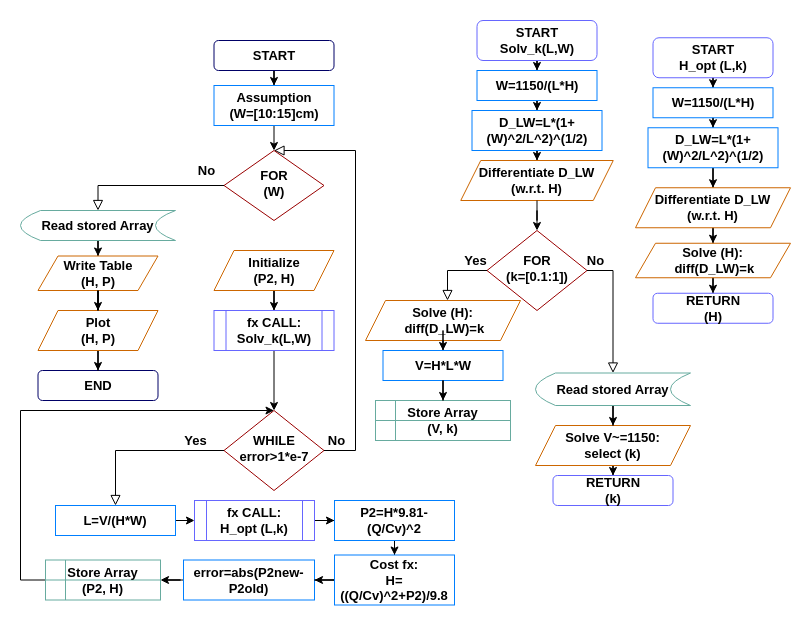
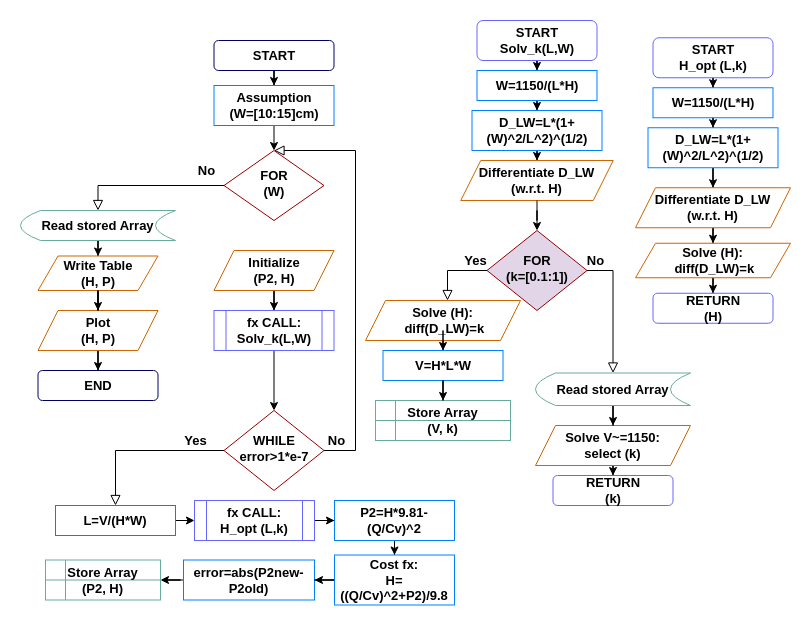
  <mxCell id="0" />
  <mxCell id="1" parent="0" />
  <mxCell id="2" value="" style="edgeStyle=orthogonalEdgeStyle;rounded=0;orthogonalLoop=1;jettySize=auto;html=1;fontStyle=1;fontSize=13;" parent="1" source="3" target="23" edge="1"><mxGeometry relative="1" as="geometry"><mxPoint x="273.5" y="95" as="targetPoint" /></mxGeometry></mxCell>
  <mxCell id="3" value="START" style="rounded=1;whiteSpace=wrap;html=1;fontSize=13;glass=0;strokeWidth=1;shadow=0;strokeColor=#000066;fontStyle=1" parent="1" vertex="1"><mxGeometry x="213.5" y="40" width="120" height="30" as="geometry" /></mxCell>
  <mxCell id="4" value="Yes" style="rounded=0;html=1;jettySize=auto;orthogonalLoop=1;fontSize=13;endArrow=block;endFill=0;endSize=8;strokeWidth=1;shadow=0;labelBackgroundColor=none;edgeStyle=orthogonalEdgeStyle;entryX=0.5;entryY=0;entryDx=0;entryDy=0;fontStyle=1" parent="1" source="6" target="9" edge="1"><mxGeometry x="-0.651" y="-10" relative="1" as="geometry"><mxPoint as="offset" /><mxPoint x="148.5" y="565" as="targetPoint" /></mxGeometry></mxCell>
  <mxCell id="5" value="No" style="edgeStyle=orthogonalEdgeStyle;rounded=0;html=1;jettySize=auto;orthogonalLoop=1;fontSize=13;endArrow=block;endFill=0;endSize=8;strokeWidth=1;shadow=0;labelBackgroundColor=none;fontStyle=1;exitX=1;exitY=0.5;exitDx=0;exitDy=0;entryX=0.5;entryY=0;entryDx=0;entryDy=0;" parent="1" source="6" target="33" edge="1"><mxGeometry x="-0.944" y="10" relative="1" as="geometry"><mxPoint as="offset" /><mxPoint x="274" y="140" as="targetPoint" /><Array as="points"><mxPoint x="355" y="450" /><mxPoint x="355" y="150" /></Array></mxGeometry></mxCell>
  <mxCell id="6" value="WHILE&lt;br style=&quot;font-size: 13px;&quot;&gt;error&amp;gt;1*e-7" style="rhombus;whiteSpace=wrap;html=1;shadow=0;fontFamily=Helvetica;fontSize=13;align=center;strokeWidth=1;spacing=6;spacingTop=-4;strokeColor=#990000;fontStyle=1" parent="1" vertex="1"><mxGeometry x="223.5" y="410" width="100" height="80" as="geometry" /></mxCell>
  <mxCell id="7" value="" style="edgeStyle=orthogonalEdgeStyle;rounded=0;orthogonalLoop=1;jettySize=auto;html=1;exitX=0.5;exitY=1;exitDx=0;exitDy=0;fontStyle=1;fontSize=13;entryX=0.5;entryY=0;entryDx=0;entryDy=0;" parent="1" source="23" target="33" edge="1"><mxGeometry relative="1" as="geometry"><mxPoint x="225" y="150" as="sourcePoint" /><mxPoint x="225" y="170" as="targetPoint" /></mxGeometry></mxCell>
  <mxCell id="8" style="edgeStyle=orthogonalEdgeStyle;rounded=0;orthogonalLoop=1;jettySize=auto;html=1;exitX=1;exitY=0.5;exitDx=0;exitDy=0;entryX=0;entryY=0.5;entryDx=0;entryDy=0;fontStyle=1;fontSize=13;" parent="1" source="9" target="11" edge="1"><mxGeometry relative="1" as="geometry" /></mxCell>
  <mxCell id="9" value="L=V/(H*W)" style="rounded=0;whiteSpace=wrap;html=1;strokeColor=#007FFF;fontStyle=1;fontSize=13;" parent="1" vertex="1"><mxGeometry x="55" y="505" width="120" height="30" as="geometry" /></mxCell>
  <mxCell id="10" style="edgeStyle=orthogonalEdgeStyle;rounded=0;orthogonalLoop=1;jettySize=auto;html=1;entryX=0;entryY=0.5;entryDx=0;entryDy=0;fontStyle=1;fontSize=13;" parent="1" source="11" target="16" edge="1"><mxGeometry relative="1" as="geometry" /></mxCell>
  <mxCell id="11" value="fx CALL:&lt;br style=&quot;font-size: 13px&quot;&gt;H_opt (L,k)" style="shape=process;whiteSpace=wrap;html=1;backgroundOutline=1;strokeColor=#6666FF;fontStyle=1;fontSize=13;" parent="1" vertex="1"><mxGeometry x="194" y="500" width="120" height="40" as="geometry" /></mxCell>
  <mxCell id="12" style="edgeStyle=orthogonalEdgeStyle;rounded=0;orthogonalLoop=1;jettySize=auto;html=1;fontStyle=1;fontSize=13;" parent="1" source="13" target="20" edge="1"><mxGeometry relative="1" as="geometry" /></mxCell>
  <mxCell id="13" value="error=abs(P2new-P2old)" style="rounded=0;whiteSpace=wrap;html=1;strokeColor=#007FFF;fontStyle=1;fontSize=13;" parent="1" vertex="1"><mxGeometry x="183" y="559.5" width="131" height="40" as="geometry" /></mxCell>
  <mxCell id="14" style="edgeStyle=orthogonalEdgeStyle;rounded=0;orthogonalLoop=1;jettySize=auto;html=1;exitX=0.5;exitY=1;exitDx=0;exitDy=0;fontStyle=1;fontSize=13;" parent="1" source="9" target="9" edge="1"><mxGeometry relative="1" as="geometry" /></mxCell>
  <mxCell id="15" style="edgeStyle=orthogonalEdgeStyle;rounded=0;orthogonalLoop=1;jettySize=auto;html=1;fontStyle=1;fontSize=13;" parent="1" source="16" target="18" edge="1"><mxGeometry relative="1" as="geometry" /></mxCell>
  <mxCell id="16" value="P2=H*9.81-(Q/Cv)^2" style="rounded=0;whiteSpace=wrap;html=1;strokeColor=#007FFF;fontStyle=1;fontSize=13;" parent="1" vertex="1"><mxGeometry x="334" y="500" width="120" height="40" as="geometry" /></mxCell>
  <mxCell id="17" style="edgeStyle=orthogonalEdgeStyle;rounded=0;orthogonalLoop=1;jettySize=auto;html=1;fontStyle=1;fontSize=13;" parent="1" source="18" target="13" edge="1"><mxGeometry relative="1" as="geometry" /></mxCell>
  <mxCell id="18" value="Cost fx:&lt;br style=&quot;font-size: 13px;&quot;&gt;H=((Q/Cv)^2+P2)/9.8" style="rounded=0;whiteSpace=wrap;html=1;strokeColor=#007FFF;fontStyle=1;fontSize=13;" parent="1" vertex="1"><mxGeometry x="334" y="554.5" width="120" height="50" as="geometry" /></mxCell>
- <mxCell id="19" style="edgeStyle=orthogonalEdgeStyle;rounded=0;orthogonalLoop=1;jettySize=auto;html=1;entryX=0.5;entryY=0;entryDx=0;entryDy=0;exitX=0;exitY=0.5;exitDx=0;exitDy=0;" edge="1" parent="1" source="20" target="6"><mxGeometry relative="1" as="geometry"><mxPoint x="239" y="370" as="targetPoint" /><Array as="points"><mxPoint x="20" y="580" /><mxPoint x="20" y="410" /></Array></mxGeometry></mxCell>
  <mxCell id="20" value="Store Array&lt;br style=&quot;font-size: 13px;&quot;&gt;(P2, H)" style="shape=internalStorage;whiteSpace=wrap;html=1;backgroundOutline=1;strokeColor=#67AB9F;fontStyle=1;fontSize=13;" parent="1" vertex="1"><mxGeometry x="45" y="559.5" width="115" height="40" as="geometry" /></mxCell>
  <mxCell id="21" style="edgeStyle=orthogonalEdgeStyle;rounded=0;orthogonalLoop=1;jettySize=auto;html=1;fontStyle=1;fontSize=13;" parent="1" source="22" target="25" edge="1"><mxGeometry relative="1" as="geometry" /></mxCell>
  <mxCell id="22" value="START&lt;br style=&quot;font-size: 13px&quot;&gt;H_opt (L,k)" style="rounded=1;whiteSpace=wrap;html=1;strokeColor=#6666FF;fontStyle=1;fontSize=13;" parent="1" vertex="1"><mxGeometry x="652.5" y="37.25" width="120" height="40" as="geometry" /></mxCell>
  <mxCell id="23" value="&lt;span style=&quot;font-size: 13px&quot;&gt;Assumption&lt;/span&gt;&lt;br style=&quot;font-size: 13px&quot;&gt;&lt;span style=&quot;font-size: 13px&quot;&gt;(W=[10:15]cm)&lt;/span&gt;" style="rounded=0;whiteSpace=wrap;html=1;strokeColor=#007FFF;fontStyle=1;fontSize=13;" parent="1" vertex="1"><mxGeometry x="213.5" y="85" width="120" height="40" as="geometry" /></mxCell>
  <mxCell id="24" style="edgeStyle=orthogonalEdgeStyle;rounded=0;orthogonalLoop=1;jettySize=auto;html=1;fontStyle=1;fontSize=13;" parent="1" source="25" target="27" edge="1"><mxGeometry relative="1" as="geometry" /></mxCell>
  <mxCell id="25" value="W=1150/(L*H)" style="rounded=0;whiteSpace=wrap;html=1;strokeColor=#007FFF;fontStyle=1;fontSize=13;" parent="1" vertex="1"><mxGeometry x="652.5" y="87.25" width="120" height="30" as="geometry" /></mxCell>
  <mxCell id="26" style="edgeStyle=orthogonalEdgeStyle;rounded=0;orthogonalLoop=1;jettySize=auto;html=1;entryX=0.5;entryY=0;entryDx=0;entryDy=0;fontStyle=1;fontSize=13;" parent="1" source="27" target="29" edge="1"><mxGeometry relative="1" as="geometry" /></mxCell>
  <mxCell id="27" value="D_LW=L*(1+(W)^2/L^2)^(1/2)" style="rounded=0;whiteSpace=wrap;html=1;strokeColor=#007FFF;fontStyle=1;fontSize=13;" parent="1" vertex="1"><mxGeometry x="647.5" y="127.25" width="130" height="40" as="geometry" /></mxCell>
  <mxCell id="28" value="" style="edgeStyle=orthogonalEdgeStyle;rounded=0;orthogonalLoop=1;jettySize=auto;html=1;fontStyle=1;fontSize=13;" parent="1" source="29" target="31" edge="1"><mxGeometry relative="1" as="geometry" /></mxCell>
  <mxCell id="29" value="&lt;br style=&quot;font-size: 13px;&quot;&gt;Differentiate D_LW&lt;br style=&quot;font-size: 13px;&quot;&gt;(w.r.t. H)&lt;br style=&quot;font-size: 13px;&quot;&gt;&amp;nbsp;" style="shape=parallelogram;perimeter=parallelogramPerimeter;whiteSpace=wrap;html=1;fixedSize=1;strokeColor=#CC6600;fontStyle=1;fontSize=13;" parent="1" vertex="1"><mxGeometry x="635" y="187.25" width="155" height="40" as="geometry" /></mxCell>
  <mxCell id="30" style="edgeStyle=orthogonalEdgeStyle;rounded=0;orthogonalLoop=1;jettySize=auto;html=1;fontStyle=1;fontSize=13;" parent="1" source="31" target="32" edge="1"><mxGeometry relative="1" as="geometry" /></mxCell>
  <mxCell id="31" value="&lt;br style=&quot;font-size: 13px&quot;&gt;Solve (H):&lt;br style=&quot;font-size: 13px&quot;&gt;&amp;nbsp;diff(D_LW)=k&lt;br style=&quot;font-size: 13px&quot;&gt;&amp;nbsp;" style="shape=parallelogram;perimeter=parallelogramPerimeter;whiteSpace=wrap;html=1;fixedSize=1;strokeColor=#CC6600;fontStyle=1;fontSize=13;" parent="1" vertex="1"><mxGeometry x="635" y="242.75" width="155" height="34.5" as="geometry" /></mxCell>
  <mxCell id="32" value="RETURN&lt;br&gt;(H)" style="rounded=1;whiteSpace=wrap;html=1;strokeColor=#6666FF;fontStyle=1;fontSize=13;" parent="1" vertex="1"><mxGeometry x="652.5" y="292.75" width="120" height="30" as="geometry" /></mxCell>
  <mxCell id="33" value="FOR&lt;br&gt;(W)" style="rhombus;whiteSpace=wrap;html=1;shadow=0;fontFamily=Helvetica;fontSize=13;align=center;strokeWidth=1;spacing=6;spacingTop=-4;strokeColor=#990000;fontStyle=1" vertex="1" parent="1"><mxGeometry x="223.5" y="150" width="100" height="70" as="geometry" /></mxCell>
  <mxCell id="34" style="edgeStyle=orthogonalEdgeStyle;rounded=0;orthogonalLoop=1;jettySize=auto;html=1;" edge="1" parent="1" source="35" target="37"><mxGeometry relative="1" as="geometry" /></mxCell>
  <mxCell id="35" value="Initialize&lt;br style=&quot;font-size: 13px;&quot;&gt;(P2, H)" style="shape=parallelogram;perimeter=parallelogramPerimeter;whiteSpace=wrap;html=1;fixedSize=1;strokeColor=#CC6600;fontStyle=1;fontSize=13;" vertex="1" parent="1"><mxGeometry x="213.5" y="250" width="120" height="40" as="geometry" /></mxCell>
  <mxCell id="36" style="edgeStyle=orthogonalEdgeStyle;rounded=0;orthogonalLoop=1;jettySize=auto;html=1;entryX=0.5;entryY=0;entryDx=0;entryDy=0;" edge="1" parent="1" source="37" target="6"><mxGeometry relative="1" as="geometry" /></mxCell>
  <mxCell id="37" value="fx CALL:&lt;br style=&quot;font-size: 13px&quot;&gt;Solv_k(L,W)" style="shape=process;whiteSpace=wrap;html=1;backgroundOutline=1;strokeColor=#6666FF;fontStyle=1;fontSize=13;" vertex="1" parent="1"><mxGeometry x="213.5" y="310" width="120" height="40" as="geometry" /></mxCell>
  <mxCell id="38" style="edgeStyle=orthogonalEdgeStyle;rounded=0;orthogonalLoop=1;jettySize=auto;html=1;fontStyle=1;fontSize=13;" edge="1" parent="1" source="39" target="41"><mxGeometry relative="1" as="geometry" /></mxCell>
  <mxCell id="39" value="START&lt;br style=&quot;font-size: 13px&quot;&gt;Solv_k(L,W)" style="rounded=1;whiteSpace=wrap;html=1;strokeColor=#6666FF;fontStyle=1;fontSize=13;" vertex="1" parent="1"><mxGeometry x="476.5" y="20" width="120" height="40" as="geometry" /></mxCell>
  <mxCell id="40" style="edgeStyle=orthogonalEdgeStyle;rounded=0;orthogonalLoop=1;jettySize=auto;html=1;fontStyle=1;fontSize=13;" edge="1" parent="1" source="41" target="43"><mxGeometry relative="1" as="geometry" /></mxCell>
  <mxCell id="41" value="W=1150/(L*H)" style="rounded=0;whiteSpace=wrap;html=1;strokeColor=#007FFF;fontStyle=1;fontSize=13;" vertex="1" parent="1"><mxGeometry x="476.5" y="70" width="120" height="30" as="geometry" /></mxCell>
  <mxCell id="42" style="edgeStyle=orthogonalEdgeStyle;rounded=0;orthogonalLoop=1;jettySize=auto;html=1;entryX=0.5;entryY=0;entryDx=0;entryDy=0;fontStyle=1;fontSize=13;" edge="1" parent="1" source="43" target="44"><mxGeometry relative="1" as="geometry" /></mxCell>
  <mxCell id="43" value="D_LW=L*(1+(W)^2/L^2)^(1/2)" style="rounded=0;whiteSpace=wrap;html=1;strokeColor=#007FFF;fontStyle=1;fontSize=13;" vertex="1" parent="1"><mxGeometry x="471.5" y="110" width="130" height="40" as="geometry" /></mxCell>
  <mxCell id="44" value="&lt;br style=&quot;font-size: 13px;&quot;&gt;Differentiate D_LW&lt;br style=&quot;font-size: 13px;&quot;&gt;(w.r.t. H)&lt;br style=&quot;font-size: 13px;&quot;&gt;&amp;nbsp;" style="shape=parallelogram;perimeter=parallelogramPerimeter;whiteSpace=wrap;html=1;fixedSize=1;strokeColor=#CC6600;fontStyle=1;fontSize=13;" vertex="1" parent="1"><mxGeometry x="460.25" y="160" width="152.5" height="40" as="geometry" /></mxCell>
  <mxCell id="45" style="edgeStyle=orthogonalEdgeStyle;rounded=0;orthogonalLoop=1;jettySize=auto;html=1;fontStyle=1;fontSize=13;" edge="1" parent="1" source="50" target="47"><mxGeometry relative="1" as="geometry" /></mxCell>
  <mxCell id="46" value="&lt;br style=&quot;font-size: 13px&quot;&gt;Solve (H):&lt;br style=&quot;font-size: 13px&quot;&gt;&amp;nbsp;diff(D_LW)=k&lt;br style=&quot;font-size: 13px&quot;&gt;&amp;nbsp;" style="shape=parallelogram;perimeter=parallelogramPerimeter;whiteSpace=wrap;html=1;fixedSize=1;strokeColor=#CC6600;fontStyle=1;fontSize=13;" vertex="1" parent="1"><mxGeometry x="365" y="300" width="155" height="40" as="geometry" /></mxCell>
  <mxCell id="47" value="RETURN&lt;br&gt;(k)" style="rounded=1;whiteSpace=wrap;html=1;strokeColor=#6666FF;fontStyle=1;fontSize=13;" vertex="1" parent="1"><mxGeometry x="552.5" y="475" width="120" height="30" as="geometry" /></mxCell>
- <mxCell id="48" value="FOR&lt;br&gt;(k=[0.1:1])" style="rhombus;whiteSpace=wrap;html=1;shadow=0;fontFamily=Helvetica;fontSize=13;align=center;strokeWidth=1;spacing=6;spacingTop=-4;strokeColor=#990000;fontStyle=1" vertex="1" parent="1"><mxGeometry x="486.5" y="230" width="100" height="80" as="geometry" /></mxCell>
+ <mxCell id="48" value="FOR&lt;br&gt;(k=[0.1:1])" style="rhombus;whiteSpace=wrap;html=1;shadow=0;fontFamily=Helvetica;fontSize=13;align=center;strokeWidth=1;spacing=6;spacingTop=-4;strokeColor=#990000;fontStyle=1;fillColor=#e1d5e7;" vertex="1" parent="1"><mxGeometry x="486.5" y="230" width="100" height="80" as="geometry" /></mxCell>
  <mxCell id="49" value="" style="edgeStyle=orthogonalEdgeStyle;rounded=0;orthogonalLoop=1;jettySize=auto;html=1;fontStyle=1;fontSize=13;exitX=0.5;exitY=1;exitDx=0;exitDy=0;" edge="1" parent="1" source="44" target="48"><mxGeometry relative="1" as="geometry"><mxPoint x="436.5" y="270" as="sourcePoint" /><mxPoint x="444" y="440" as="targetPoint" /></mxGeometry></mxCell>
  <mxCell id="50" value="&lt;br style=&quot;font-size: 13px&quot;&gt;Solve V~=1150:&lt;br style=&quot;font-size: 13px&quot;&gt;select (k)&lt;br style=&quot;font-size: 13px&quot;&gt;&amp;nbsp;" style="shape=parallelogram;perimeter=parallelogramPerimeter;whiteSpace=wrap;html=1;fixedSize=1;strokeColor=#CC6600;fontStyle=1;fontSize=13;" vertex="1" parent="1"><mxGeometry x="535" y="425" width="155" height="40" as="geometry" /></mxCell>
  <mxCell id="51" style="edgeStyle=orthogonalEdgeStyle;rounded=0;orthogonalLoop=1;jettySize=auto;html=1;fontStyle=1;fontSize=13;" edge="1" parent="1" source="46" target="52"><mxGeometry relative="1" as="geometry"><mxPoint x="442.5" y="350" as="sourcePoint" /><mxPoint x="442.5" y="440" as="targetPoint" /></mxGeometry></mxCell>
  <mxCell id="52" value="V=H*L*W" style="rounded=0;whiteSpace=wrap;html=1;strokeColor=#007FFF;fontStyle=1;fontSize=13;" vertex="1" parent="1"><mxGeometry x="382.5" y="350" width="120" height="30" as="geometry" /></mxCell>
  <mxCell id="53" value="Store Array&lt;br style=&quot;font-size: 13px&quot;&gt;(V, k)" style="shape=internalStorage;whiteSpace=wrap;html=1;backgroundOutline=1;strokeColor=#67AB9F;fontStyle=1;fontSize=13;" vertex="1" parent="1"><mxGeometry x="375" y="400" width="135" height="40" as="geometry" /></mxCell>
  <mxCell id="54" value="" style="edgeStyle=orthogonalEdgeStyle;rounded=0;orthogonalLoop=1;jettySize=auto;html=1;" edge="1" parent="1" source="52" target="53"><mxGeometry relative="1" as="geometry"><mxPoint x="442.5" y="400" as="sourcePoint" /><mxPoint x="435" y="490" as="targetPoint" /></mxGeometry></mxCell>
  <mxCell id="55" value="Yes" style="rounded=0;html=1;jettySize=auto;orthogonalLoop=1;fontSize=13;endArrow=block;endFill=0;endSize=8;strokeWidth=1;shadow=0;labelBackgroundColor=none;edgeStyle=orthogonalEdgeStyle;fontStyle=1;exitX=0;exitY=0.5;exitDx=0;exitDy=0;" edge="1" parent="1" source="48"><mxGeometry x="-0.669" y="-10" relative="1" as="geometry"><mxPoint as="offset" /><mxPoint x="447" y="300" as="targetPoint" /><mxPoint x="447.75" y="280" as="sourcePoint" /><Array as="points"><mxPoint x="446.5" y="270" /></Array></mxGeometry></mxCell>
  <mxCell id="56" style="edgeStyle=orthogonalEdgeStyle;rounded=0;orthogonalLoop=1;jettySize=auto;html=1;" edge="1" parent="1" source="57" target="50"><mxGeometry relative="1" as="geometry" /></mxCell>
  <mxCell id="57" value="Read stored Array" style="shape=dataStorage;whiteSpace=wrap;html=1;fixedSize=1;strokeColor=#67AB9F;fontStyle=1;fontSize=13;" vertex="1" parent="1"><mxGeometry x="535" y="372.5" width="155" height="32.5" as="geometry" /></mxCell>
  <mxCell id="58" value="No" style="edgeStyle=orthogonalEdgeStyle;rounded=0;html=1;jettySize=auto;orthogonalLoop=1;fontSize=13;endArrow=block;endFill=0;endSize=8;strokeWidth=1;shadow=0;labelBackgroundColor=none;entryX=0.5;entryY=0;entryDx=0;entryDy=0;fontStyle=1;exitX=1;exitY=0.5;exitDx=0;exitDy=0;" edge="1" parent="1" source="48" target="57"><mxGeometry x="-0.868" y="10" relative="1" as="geometry"><mxPoint as="offset" /><mxPoint x="520" y="330" as="sourcePoint" /><mxPoint x="632.5" y="360" as="targetPoint" /></mxGeometry></mxCell>
  <mxCell id="59" value="END" style="rounded=1;whiteSpace=wrap;html=1;fontSize=13;glass=0;strokeWidth=1;shadow=0;strokeColor=#000066;fontStyle=1" vertex="1" parent="1"><mxGeometry x="37.5" y="370" width="120" height="30" as="geometry" /></mxCell>
  <mxCell id="60" style="edgeStyle=orthogonalEdgeStyle;rounded=0;orthogonalLoop=1;jettySize=auto;html=1;startArrow=none;fontStyle=1;fontSize=13;" edge="1" parent="1" source="65" target="59"><mxGeometry relative="1" as="geometry" /></mxCell>
  <mxCell id="61" style="edgeStyle=orthogonalEdgeStyle;rounded=0;orthogonalLoop=1;jettySize=auto;html=1;fontStyle=1;fontSize=13;" edge="1" parent="1" source="62" target="64"><mxGeometry relative="1" as="geometry" /></mxCell>
  <mxCell id="62" value="Read stored Array" style="shape=dataStorage;whiteSpace=wrap;html=1;fixedSize=1;strokeColor=#67AB9F;fontStyle=1;fontSize=13;" vertex="1" parent="1"><mxGeometry x="20" y="210" width="155" height="30" as="geometry" /></mxCell>
  <mxCell id="63" value="" style="edgeStyle=orthogonalEdgeStyle;rounded=0;orthogonalLoop=1;jettySize=auto;html=1;fontStyle=1;fontSize=13;" edge="1" parent="1" source="64" target="65"><mxGeometry relative="1" as="geometry" /></mxCell>
  <mxCell id="64" value="Write Table&lt;br style=&quot;font-size: 13px;&quot;&gt;(H, P)" style="shape=parallelogram;perimeter=parallelogramPerimeter;whiteSpace=wrap;html=1;fixedSize=1;strokeColor=#CC6600;fontStyle=1;fontSize=13;" vertex="1" parent="1"><mxGeometry x="37.5" y="255.5" width="120" height="34.5" as="geometry" /></mxCell>
  <mxCell id="65" value="Plot&lt;br style=&quot;font-size: 13px;&quot;&gt;(H, P)" style="shape=parallelogram;perimeter=parallelogramPerimeter;whiteSpace=wrap;html=1;fixedSize=1;strokeColor=#CC6600;fontStyle=1;fontSize=13;" vertex="1" parent="1"><mxGeometry x="37.5" y="310" width="120" height="40" as="geometry" /></mxCell>
  <mxCell id="66" value="" style="edgeStyle=orthogonalEdgeStyle;rounded=0;orthogonalLoop=1;jettySize=auto;html=1;startArrow=none;endArrow=none;fontStyle=1;fontSize=13;" edge="1" parent="1" source="64" target="65"><mxGeometry relative="1" as="geometry"><mxPoint x="97.5" y="345.5" as="sourcePoint" /><mxPoint x="97.5" y="520" as="targetPoint" /></mxGeometry></mxCell>
  <mxCell id="67" value="No" style="edgeStyle=orthogonalEdgeStyle;rounded=0;html=1;jettySize=auto;orthogonalLoop=1;fontSize=13;endArrow=block;endFill=0;endSize=8;strokeWidth=1;shadow=0;labelBackgroundColor=none;entryX=0.5;entryY=0;entryDx=0;entryDy=0;fontStyle=1;exitX=0;exitY=0.5;exitDx=0;exitDy=0;" edge="1" parent="1" source="33" target="62"><mxGeometry x="-0.755" y="-15" relative="1" as="geometry"><mxPoint as="offset" /><mxPoint x="365" y="550" as="sourcePoint" /><mxPoint x="382" y="172.5" as="targetPoint" /><Array as="points"><mxPoint x="98" y="185" /></Array></mxGeometry></mxCell>
